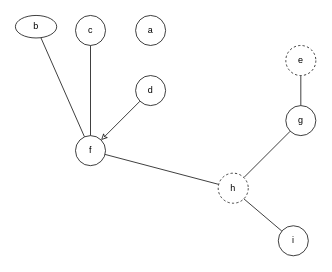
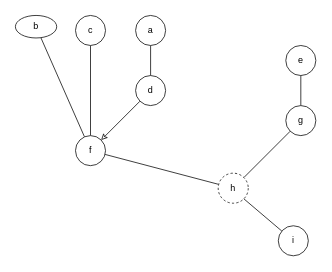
  <mxCell id="0" />
  <mxCell id="1" parent="0" />
  <mxCell id="2" style="edgeStyle=none;rounded=0;orthogonalLoop=1;jettySize=auto;html=1;endArrow=none;endFill=0;" edge="1" parent="1" source="3" target="11"><mxGeometry relative="1" as="geometry" /></mxCell>
  <mxCell id="3" value="b" style="ellipse;whiteSpace=wrap;html=1;aspect=fixed;" vertex="1" parent="1"><mxGeometry x="20" y="20" width="55" height="30" as="geometry" /></mxCell>
  <mxCell id="4" style="edgeStyle=none;rounded=0;orthogonalLoop=1;jettySize=auto;html=1;endArrow=none;endFill=0;" edge="1" parent="1" source="5" target="11"><mxGeometry relative="1" as="geometry" /></mxCell>
  <mxCell id="5" value="c" style="ellipse;whiteSpace=wrap;html=1;aspect=fixed;" vertex="1" parent="1"><mxGeometry x="100" y="20" width="40" height="40" as="geometry" /></mxCell>
+ <mxCell id="6" style="edgeStyle=none;rounded=0;orthogonalLoop=1;jettySize=auto;html=1;endArrow=none;endFill=0;" edge="1" parent="1" source="7" target="9"><mxGeometry relative="1" as="geometry" /></mxCell>
  <mxCell id="7" value="a" style="ellipse;whiteSpace=wrap;html=1;aspect=fixed;" vertex="1" parent="1"><mxGeometry x="180" y="20" width="40" height="40" as="geometry" /></mxCell>
  <mxCell id="8" style="edgeStyle=none;rounded=0;orthogonalLoop=1;jettySize=auto;html=1;endArrow=classic;endFill=0;" edge="1" parent="1" source="9" target="11"><mxGeometry relative="1" as="geometry" /></mxCell>
  <mxCell id="9" value="d" style="ellipse;whiteSpace=wrap;html=1;aspect=fixed;" vertex="1" parent="1"><mxGeometry x="180" y="100" width="40" height="40" as="geometry" /></mxCell>
  <mxCell id="10" style="edgeStyle=none;rounded=0;orthogonalLoop=1;jettySize=auto;html=1;endArrow=none;endFill=0;" edge="1" parent="1" source="11" target="16"><mxGeometry relative="1" as="geometry" /></mxCell>
  <mxCell id="11" value="f" style="ellipse;whiteSpace=wrap;html=1;aspect=fixed;" vertex="1" parent="1"><mxGeometry x="100" y="180" width="40" height="40" as="geometry" /></mxCell>
  <mxCell id="12" style="edgeStyle=none;rounded=0;orthogonalLoop=1;jettySize=auto;html=1;endArrow=none;endFill=0;" edge="1" parent="1" source="13" target="14"><mxGeometry relative="1" as="geometry" /></mxCell>
- <mxCell id="13" value="e" style="ellipse;whiteSpace=wrap;html=1;aspect=fixed;dashed=1;" vertex="1" parent="1"><mxGeometry x="380" y="60" width="40" height="40" as="geometry" /></mxCell>
+ <mxCell id="13" value="e" style="ellipse;whiteSpace=wrap;html=1;aspect=fixed;" vertex="1" parent="1"><mxGeometry x="380" y="60" width="40" height="40" as="geometry" /></mxCell>
  <mxCell id="14" value="g" style="ellipse;whiteSpace=wrap;html=1;aspect=fixed;" vertex="1" parent="1"><mxGeometry x="380" y="140" width="40" height="40" as="geometry" /></mxCell>
  <mxCell id="15" style="edgeStyle=none;rounded=0;orthogonalLoop=1;jettySize=auto;html=1;endArrow=none;endFill=0;" edge="1" parent="1" source="16" target="14"><mxGeometry relative="1" as="geometry" /></mxCell>
  <mxCell id="16" value="h" style="ellipse;whiteSpace=wrap;html=1;aspect=fixed;dashed=1;" vertex="1" parent="1"><mxGeometry x="290" y="230" width="40" height="40" as="geometry" /></mxCell>
  <mxCell id="17" style="edgeStyle=none;rounded=0;orthogonalLoop=1;jettySize=auto;html=1;entryX=1;entryY=1;entryDx=0;entryDy=0;endArrow=none;endFill=0;" edge="1" parent="1" source="18" target="16"><mxGeometry relative="1" as="geometry" /></mxCell>
  <mxCell id="18" value="i" style="ellipse;whiteSpace=wrap;html=1;aspect=fixed;" vertex="1" parent="1"><mxGeometry x="370" y="300" width="40" height="40" as="geometry" /></mxCell>
